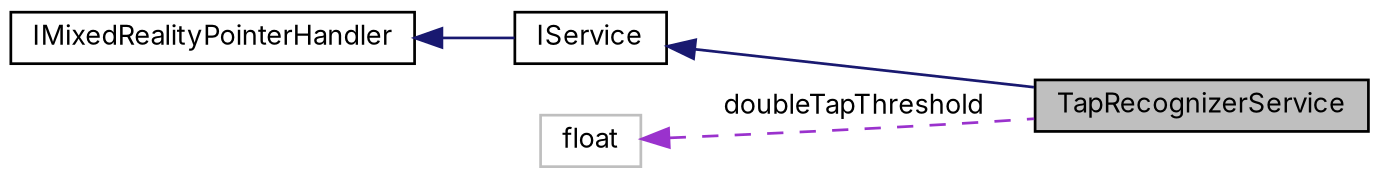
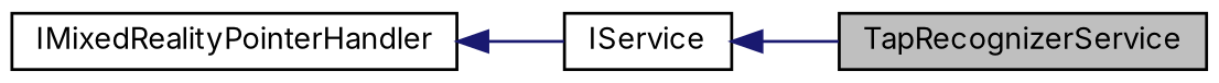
  digraph {
    fontname=Inter
    rankdir=LR
    node [color=black fillcolor=white fontname=Inter fontsize=10 shape=record style=filled]
    edge [color=midnightblue dir=back fontname=Inter fontsize=10 labelfontname=Helvetica labelfontsize=10 style=solid]
    n1 [fillcolor=grey75 fontcolor=black height=0.2 label=TapRecognizerService width=0.4]
    n2 [height=0.2 label=IService width=0.4]
    n3 [height=0.2 label=IMixedRealityPointerHandler width=0.4]
-   n4 [color=grey75 height=0.2 label=float width=0.4]
    n2 -> n1
    n3 -> n2
-   n4 -> n1 [color=darkorchid3 label=" doubleTapThreshold" style=dashed]
  }
